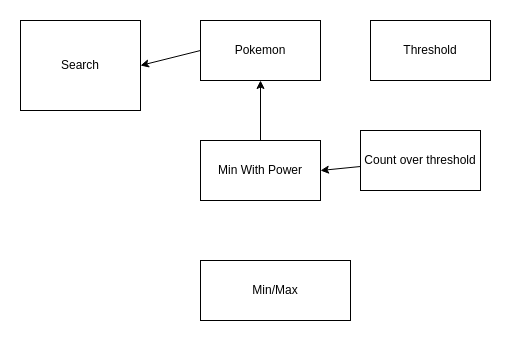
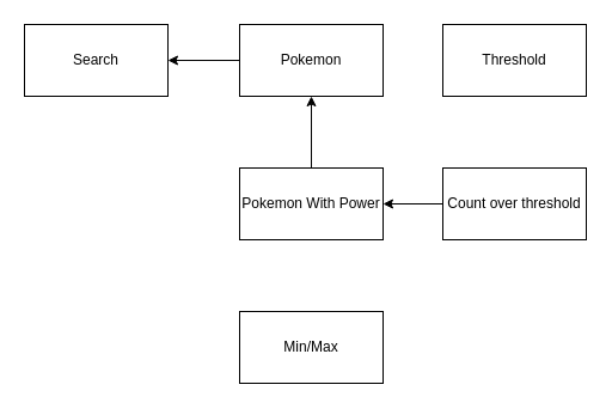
  <mxCell id="0" />
  <mxCell id="1" parent="0" />
  <mxCell id="2" style="edgeStyle=none;html=1;exitX=0;exitY=0.5;exitDx=0;exitDy=0;entryX=1;entryY=0.5;entryDx=0;entryDy=0;" edge="1" parent="1" source="3" target="4"><mxGeometry relative="1" as="geometry" /></mxCell>
  <mxCell id="3" value="Pokemon" style="rounded=0;whiteSpace=wrap;html=1;" vertex="1" parent="1"><mxGeometry x="200" y="20" width="120" height="60" as="geometry" /></mxCell>
- <mxCell id="4" value="Search" style="rounded=0;whiteSpace=wrap;html=1;" vertex="1" parent="1"><mxGeometry x="20" y="20" width="120" height="90" as="geometry" /></mxCell>
+ <mxCell id="4" value="Search" style="rounded=0;whiteSpace=wrap;html=1;" vertex="1" parent="1"><mxGeometry x="20" y="20" width="120" height="60" as="geometry" /></mxCell>
  <mxCell id="5" style="edgeStyle=none;html=1;entryX=0.5;entryY=1;entryDx=0;entryDy=0;" edge="1" parent="1" source="6" target="3"><mxGeometry relative="1" as="geometry" /></mxCell>
- <mxCell id="6" value="Min With Power" style="rounded=0;whiteSpace=wrap;html=1;" vertex="1" parent="1"><mxGeometry x="200" y="140" width="120" height="60" as="geometry" /></mxCell>
- <mxCell id="7" value="Min/Max" style="rounded=0;whiteSpace=wrap;html=1;" vertex="1" parent="1"><mxGeometry x="200" y="260" width="150" height="60" as="geometry" /></mxCell>
+ <mxCell id="6" value="Pokemon With Power" style="rounded=0;whiteSpace=wrap;html=1;" vertex="1" parent="1"><mxGeometry x="200" y="140" width="120" height="60" as="geometry" /></mxCell>
+ <mxCell id="7" value="Min/Max" style="rounded=0;whiteSpace=wrap;html=1;" vertex="1" parent="1"><mxGeometry x="200" y="260" width="120" height="60" as="geometry" /></mxCell>
  <mxCell id="8" value="Threshold" style="rounded=0;whiteSpace=wrap;html=1;" vertex="1" parent="1"><mxGeometry x="370" y="20" width="120" height="60" as="geometry" /></mxCell>
  <mxCell id="9" style="edgeStyle=none;html=1;entryX=1;entryY=0.5;entryDx=0;entryDy=0;" edge="1" parent="1" source="10" target="6"><mxGeometry relative="1" as="geometry" /></mxCell>
- <mxCell id="10" value="Count over threshold" style="rounded=0;whiteSpace=wrap;html=1;" vertex="1" parent="1"><mxGeometry x="360" y="130" width="120" height="60" as="geometry" /></mxCell>
+ <mxCell id="10" value="Count over threshold" style="rounded=0;whiteSpace=wrap;html=1;" vertex="1" parent="1"><mxGeometry x="370" y="140" width="120" height="60" as="geometry" /></mxCell>
